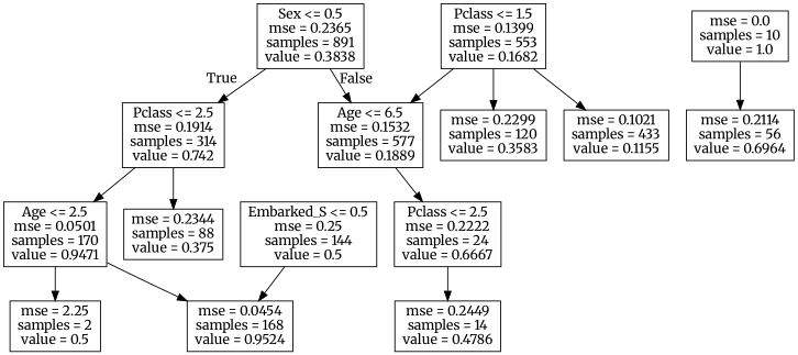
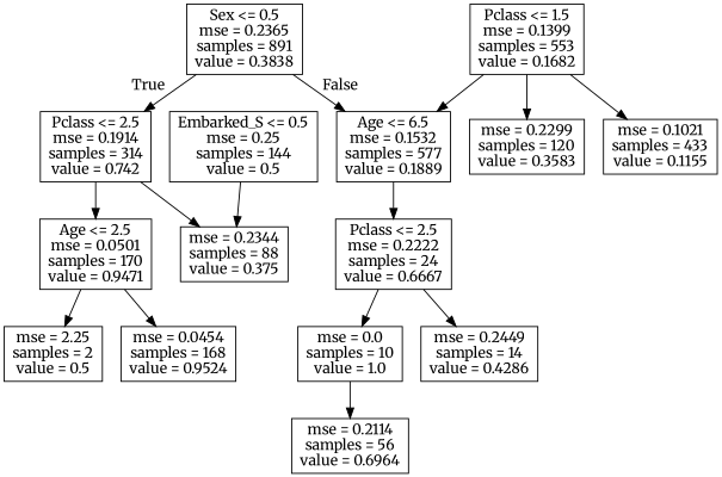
  digraph {
    fontname=Merriweather
    node [fontname=Merriweather shape=box]
    edge [fontname=Merriweather]
    n1 [label="Sex <= 0.5\nmse = 0.2365\nsamples = 891\nvalue = 0.3838"]
    n2 [label="Pclass <= 2.5\nmse = 0.1914\nsamples = 314\nvalue = 0.742"]
    n3 [label="Age <= 6.5\nmse = 0.1532\nsamples = 577\nvalue = 0.1889"]
    n4 [label="Age <= 2.5\nmse = 0.0501\nsamples = 170\nvalue = 0.9471"]
    n5 [label="mse = 0.2344\nsamples = 88\nvalue = 0.375"]
    n6 [label="Pclass <= 2.5\nmse = 0.2222\nsamples = 24\nvalue = 0.6667"]
    n7 [label="mse = 2.25\nsamples = 2\nvalue = 0.5"]
    n8 [label="mse = 0.0454\nsamples = 168\nvalue = 0.9524"]
    n9 [label="Embarked_S <= 0.5\nmse = 0.25\nsamples = 144\nvalue = 0.5"]
    n10 [label="mse = 0.2114\nsamples = 56\nvalue = 0.6964"]
    n11 [label="mse = 0.0\nsamples = 10\nvalue = 1.0"]
-   n12 [label="mse = 0.2449\nsamples = 14\nvalue = 0.4786"]
+   n12 [label="mse = 0.2449\nsamples = 14\nvalue = 0.4286"]
    n13 [label="Pclass <= 1.5\nmse = 0.1399\nsamples = 553\nvalue = 0.1682"]
    n14 [label="mse = 0.2299\nsamples = 120\nvalue = 0.3583"]
    n15 [label="mse = 0.1021\nsamples = 433\nvalue = 0.1155"]
    n1 -> n2 [headlabel=True labelangle=45 labeldistance=2.5]
    n1 -> n3 [headlabel=False labelangle=-45 labeldistance=2.5]
    n2 -> n4
    n2 -> n5
    n3 -> n6
    n4 -> n7
    n4 -> n8
+   n6 -> n11
    n6 -> n12
-   n9 -> n8
+   n9 -> n5
    n11 -> n10
    n13 -> n3
    n13 -> n14
    n13 -> n15
  }
